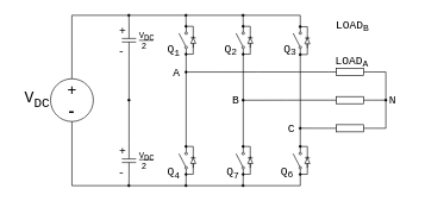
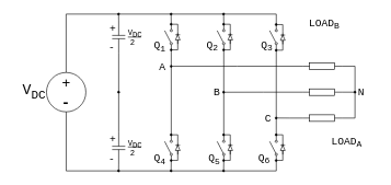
  <mxCell id="0" />
  <mxCell id="1" parent="0" />
  <mxCell id="2" style="edgeStyle=orthogonalEdgeStyle;rounded=0;orthogonalLoop=1;jettySize=auto;html=1;exitX=0;exitY=0.5;exitDx=0;exitDy=0;exitPerimeter=0;endArrow=oval;endFill=1;fontSize=22;endSize=3;" parent="1" source="3" edge="1"><mxGeometry relative="1" as="geometry"><mxPoint x="179.81" y="20.905" as="targetPoint" /></mxGeometry></mxCell>
  <mxCell id="3" value="" style="pointerEvents=1;verticalLabelPosition=bottom;shadow=0;dashed=0;align=center;fillColor=#ffffff;html=1;verticalAlign=top;strokeWidth=1;shape=mxgraph.electrical.capacitors.capacitor_1;fontSize=22;direction=south;" parent="1" vertex="1"><mxGeometry x="170" y="31" width="20" height="50" as="geometry" /></mxCell>
  <mxCell id="4" style="edgeStyle=orthogonalEdgeStyle;rounded=0;orthogonalLoop=1;jettySize=auto;html=1;exitX=1;exitY=0.5;exitDx=0;exitDy=0;exitPerimeter=0;endArrow=oval;endFill=1;fontSize=22;endSize=3;" parent="1" source="6" edge="1"><mxGeometry relative="1" as="geometry"><mxPoint x="179.81" y="259.905" as="targetPoint" /></mxGeometry></mxCell>
  <mxCell id="5" style="edgeStyle=orthogonalEdgeStyle;rounded=0;orthogonalLoop=1;jettySize=auto;html=1;exitX=0;exitY=0.5;exitDx=0;exitDy=0;exitPerimeter=0;entryX=1;entryY=0.5;entryDx=0;entryDy=0;entryPerimeter=0;endArrow=none;endFill=0;fontSize=22;" parent="1" source="20" target="3" edge="1"><mxGeometry relative="1" as="geometry"><Array as="points"><mxPoint x="180" y="140" /></Array></mxGeometry></mxCell>
  <mxCell id="6" value="" style="pointerEvents=1;verticalLabelPosition=bottom;shadow=0;dashed=0;align=center;fillColor=#ffffff;html=1;verticalAlign=top;strokeWidth=1;shape=mxgraph.electrical.capacitors.capacitor_1;fontSize=22;direction=south;" parent="1" vertex="1"><mxGeometry x="170" y="200" width="20" height="50" as="geometry" /></mxCell>
  <mxCell id="7" style="edgeStyle=orthogonalEdgeStyle;rounded=0;orthogonalLoop=1;jettySize=auto;html=1;exitX=1;exitY=0.84;exitDx=0;exitDy=0;exitPerimeter=0;endArrow=oval;endFill=1;fontSize=22;endSize=3;" parent="1" source="9" edge="1"><mxGeometry relative="1" as="geometry"><mxPoint x="259.81" y="20.905" as="targetPoint" /></mxGeometry></mxCell>
  <mxCell id="8" style="edgeStyle=orthogonalEdgeStyle;rounded=0;orthogonalLoop=1;jettySize=auto;html=1;exitX=0;exitY=0.84;exitDx=0;exitDy=0;exitPerimeter=0;entryX=1;entryY=0.84;entryDx=0;entryDy=0;entryPerimeter=0;endArrow=none;endFill=0;fontSize=22;" parent="1" source="9" target="11" edge="1"><mxGeometry relative="1" as="geometry" /></mxCell>
  <mxCell id="9" value="" style="pointerEvents=1;verticalLabelPosition=bottom;shadow=0;dashed=0;align=center;fillColor=#ffffff;html=1;verticalAlign=top;strokeWidth=1;shape=mxgraph.electrical.electro-mechanical.simple_switch;fontSize=22;direction=north;" parent="1" vertex="1"><mxGeometry x="250" y="37" width="12" height="38" as="geometry" /></mxCell>
  <mxCell id="10" style="edgeStyle=orthogonalEdgeStyle;rounded=0;orthogonalLoop=1;jettySize=auto;html=1;exitX=0;exitY=0.84;exitDx=0;exitDy=0;exitPerimeter=0;endArrow=oval;endFill=1;fontSize=22;endSize=3;" parent="1" source="11" edge="1"><mxGeometry relative="1" as="geometry"><mxPoint x="259.81" y="259.905" as="targetPoint" /></mxGeometry></mxCell>
  <mxCell id="11" value="" style="pointerEvents=1;verticalLabelPosition=bottom;shadow=0;dashed=0;align=center;fillColor=#ffffff;html=1;verticalAlign=top;strokeWidth=1;shape=mxgraph.electrical.electro-mechanical.simple_switch;fontSize=22;direction=north;" parent="1" vertex="1"><mxGeometry x="250" y="206" width="12" height="38" as="geometry" /></mxCell>
  <mxCell id="12" value="" style="pointerEvents=1;verticalLabelPosition=bottom;shadow=0;dashed=0;align=center;fillColor=#ffffff;html=1;verticalAlign=top;strokeWidth=1;shape=mxgraph.electrical.electro-mechanical.simple_switch;fontSize=22;direction=north;" parent="1" vertex="1"><mxGeometry x="410" y="37" width="12" height="38" as="geometry" /></mxCell>
  <mxCell id="13" style="edgeStyle=orthogonalEdgeStyle;rounded=0;orthogonalLoop=1;jettySize=auto;html=1;exitX=1;exitY=0.84;exitDx=0;exitDy=0;exitPerimeter=0;entryX=0;entryY=0.84;entryDx=0;entryDy=0;entryPerimeter=0;endArrow=none;endFill=0;fontSize=22;" parent="1" source="14" target="12" edge="1"><mxGeometry relative="1" as="geometry" /></mxCell>
  <mxCell id="14" value="" style="pointerEvents=1;verticalLabelPosition=bottom;shadow=0;dashed=0;align=center;fillColor=#ffffff;html=1;verticalAlign=top;strokeWidth=1;shape=mxgraph.electrical.electro-mechanical.simple_switch;fontSize=22;direction=north;" parent="1" vertex="1"><mxGeometry x="410" y="206" width="12" height="38" as="geometry" /></mxCell>
  <mxCell id="15" style="edgeStyle=orthogonalEdgeStyle;rounded=0;orthogonalLoop=1;jettySize=auto;html=1;exitX=0;exitY=0.5;exitDx=0;exitDy=0;exitPerimeter=0;endArrow=oval;endFill=1;endSize=3;" parent="1" source="17" edge="1"><mxGeometry relative="1" as="geometry"><mxPoint x="260" y="100.558" as="targetPoint" /></mxGeometry></mxCell>
  <mxCell id="16" style="edgeStyle=orthogonalEdgeStyle;rounded=0;orthogonalLoop=1;jettySize=auto;html=1;exitX=1;exitY=0.5;exitDx=0;exitDy=0;exitPerimeter=0;entryX=1;entryY=0.5;entryDx=0;entryDy=0;entryPerimeter=0;endArrow=none;endFill=0;endSize=3;" parent="1" source="17" target="55" edge="1"><mxGeometry relative="1" as="geometry" /></mxCell>
  <mxCell id="17" value="" style="pointerEvents=1;verticalLabelPosition=bottom;shadow=0;dashed=0;align=center;fillColor=#ffffff;html=1;verticalAlign=top;strokeWidth=1;shape=mxgraph.electrical.resistors.resistor_1;fontSize=22;" parent="1" vertex="1"><mxGeometry x="460" y="95.5" width="60" height="10" as="geometry" /></mxCell>
  <mxCell id="18" style="edgeStyle=orthogonalEdgeStyle;rounded=0;orthogonalLoop=1;jettySize=auto;html=1;fontSize=22;endArrow=none;endFill=0;entryX=1;entryY=0.84;entryDx=0;entryDy=0;entryPerimeter=0;exitX=0.397;exitY=-0.003;exitDx=0;exitDy=0;exitPerimeter=0;" parent="1" source="42" target="12" edge="1"><mxGeometry relative="1" as="geometry"><mxPoint x="380" y="21" as="targetPoint" /><Array as="points"><mxPoint x="100" y="21" /><mxPoint x="420" y="21" /></Array><mxPoint x="100" y="90" as="sourcePoint" /></mxGeometry></mxCell>
  <mxCell id="19" style="edgeStyle=orthogonalEdgeStyle;rounded=0;orthogonalLoop=1;jettySize=auto;html=1;exitX=0.5;exitY=1;exitDx=0;exitDy=0;entryX=0;entryY=0.84;entryDx=0;entryDy=0;entryPerimeter=0;endArrow=none;endFill=0;fontSize=22;" parent="1" source="41" target="14" edge="1"><mxGeometry relative="1" as="geometry"><Array as="points"><mxPoint x="100" y="260" /><mxPoint x="420" y="260" /></Array><mxPoint x="99.81" y="209.905" as="sourcePoint" /></mxGeometry></mxCell>
  <mxCell id="20" value="" style="ellipse;whiteSpace=wrap;html=1;aspect=fixed;fillColor=#000000;fontSize=22;" parent="1" vertex="1"><mxGeometry x="178.5" y="138.5" width="3" height="3" as="geometry" /></mxCell>
  <mxCell id="21" style="edgeStyle=orthogonalEdgeStyle;rounded=0;orthogonalLoop=1;jettySize=auto;html=1;exitX=0;exitY=0.5;exitDx=0;exitDy=0;exitPerimeter=0;entryX=0.5;entryY=1;entryDx=0;entryDy=0;endArrow=none;endFill=0;fontSize=22;" parent="1" source="6" target="20" edge="1"><mxGeometry relative="1" as="geometry"><mxPoint x="180" y="159.968" as="sourcePoint" /><mxPoint x="180" y="119.968" as="targetPoint" /><Array as="points" /></mxGeometry></mxCell>
  <mxCell id="22" value="&lt;font face=&quot;Courier New&quot;&gt;V&lt;sub&gt;DC&lt;/sub&gt;&lt;/font&gt;" style="text;html=1;resizable=0;points=[];autosize=1;align=right;verticalAlign=top;spacingTop=-4;fontSize=22;" parent="1" vertex="1"><mxGeometry x="20" y="121" width="50" height="30" as="geometry" /></mxCell>
- <mxCell id="23" value="&lt;font style=&quot;font-size: 16px&quot; face=&quot;Courier New&quot;&gt;LOAD&lt;/font&gt;&lt;font style=&quot;font-size: 16px&quot; face=&quot;Courier New&quot;&gt;&lt;sub&gt;A&lt;/sub&gt;&lt;/font&gt;" style="text;html=1;resizable=0;points=[];autosize=1;align=center;verticalAlign=top;spacingTop=-4;fontSize=16;" parent="1" vertex="1"><mxGeometry x="462" y="72" width="60" height="20" as="geometry" /></mxCell>
+ <mxCell id="23" value="&lt;font style=&quot;font-size: 16px&quot; face=&quot;Courier New&quot;&gt;LOAD&lt;/font&gt;&lt;font style=&quot;font-size: 16px&quot; face=&quot;Courier New&quot;&gt;&lt;sub&gt;A&lt;/sub&gt;&lt;/font&gt;" style="text;html=1;resizable=0;points=[];autosize=1;align=center;verticalAlign=top;spacingTop=-4;fontSize=16;" parent="1" vertex="1"><mxGeometry x="497" y="202" width="60" height="20" as="geometry" /></mxCell>
  <mxCell id="24" value="&lt;font face=&quot;Courier New&quot;&gt;Q&lt;sub&gt;1&lt;/sub&gt;&lt;/font&gt;" style="text;html=1;resizable=0;points=[];autosize=1;align=left;verticalAlign=top;spacingTop=-4;fontSize=16;" parent="1" vertex="1"><mxGeometry x="232" y="56" width="30" height="20" as="geometry" /></mxCell>
  <mxCell id="25" value="&lt;font face=&quot;Courier New&quot;&gt;Q&lt;sub&gt;3&lt;/sub&gt;&lt;/font&gt;" style="text;html=1;resizable=0;points=[];autosize=1;align=left;verticalAlign=top;spacingTop=-4;fontSize=16;" parent="1" vertex="1"><mxGeometry x="395" y="55" width="30" height="20" as="geometry" /></mxCell>
  <mxCell id="26" value="&lt;font face=&quot;Courier New&quot;&gt;Q&lt;sub&gt;6&lt;/sub&gt;&lt;/font&gt;" style="text;html=1;resizable=0;points=[];autosize=1;align=left;verticalAlign=top;spacingTop=-4;fontSize=16;" parent="1" vertex="1"><mxGeometry x="391" y="226.5" width="30" height="20" as="geometry" /></mxCell>
  <mxCell id="27" value="&lt;font face=&quot;Courier New&quot;&gt;Q&lt;sub&gt;4&lt;/sub&gt;&lt;/font&gt;" style="text;html=1;resizable=0;points=[];autosize=1;align=left;verticalAlign=top;spacingTop=-4;fontSize=16;" parent="1" vertex="1"><mxGeometry x="232" y="227.5" width="30" height="20" as="geometry" /></mxCell>
  <mxCell id="28" value="" style="group" parent="1" vertex="1" connectable="0"><mxGeometry x="166.5" y="40" width="50" height="35" as="geometry" /></mxCell>
  <mxCell id="29" value="" style="endArrow=none;html=1;fontSize=16;" parent="28" edge="1"><mxGeometry width="50" height="50" relative="1" as="geometry"><mxPoint x="27.5" y="16" as="sourcePoint" /><mxPoint x="47.5" y="16" as="targetPoint" /></mxGeometry></mxCell>
  <mxCell id="30" value="&lt;font style=&quot;font-size: 12px;&quot; face=&quot;Courier New&quot;&gt;V&lt;sub style=&quot;font-size: 12px;&quot;&gt;DC&lt;/sub&gt;&lt;/font&gt;" style="text;html=1;resizable=0;points=[];autosize=1;align=right;verticalAlign=top;spacingTop=-4;fontSize=12;" parent="28" vertex="1"><mxGeometry width="50" height="30" as="geometry" /></mxCell>
  <mxCell id="31" value="&lt;font face=&quot;Courier New&quot;&gt;2&lt;/font&gt;" style="text;html=1;resizable=0;points=[];autosize=1;align=left;verticalAlign=top;spacingTop=-4;fontSize=12;" parent="28" vertex="1"><mxGeometry x="29" y="15" width="20" height="20" as="geometry" /></mxCell>
  <mxCell id="32" value="" style="group" parent="1" vertex="1" connectable="0"><mxGeometry x="166.5" y="207.5" width="50" height="35" as="geometry" /></mxCell>
  <mxCell id="33" value="" style="endArrow=none;html=1;fontSize=16;" parent="32" edge="1"><mxGeometry width="50" height="50" relative="1" as="geometry"><mxPoint x="27.5" y="16" as="sourcePoint" /><mxPoint x="47.5" y="16" as="targetPoint" /></mxGeometry></mxCell>
  <mxCell id="34" value="&lt;font style=&quot;font-size: 12px;&quot; face=&quot;Courier New&quot;&gt;V&lt;sub style=&quot;font-size: 12px;&quot;&gt;DC&lt;/sub&gt;&lt;/font&gt;" style="text;html=1;resizable=0;points=[];autosize=1;align=right;verticalAlign=top;spacingTop=-4;fontSize=12;" parent="32" vertex="1"><mxGeometry width="50" height="30" as="geometry" /></mxCell>
  <mxCell id="35" value="&lt;font face=&quot;Courier New&quot;&gt;2&lt;/font&gt;" style="text;html=1;resizable=0;points=[];autosize=1;align=left;verticalAlign=top;spacingTop=-4;fontSize=12;" parent="32" vertex="1"><mxGeometry x="29" y="15" width="20" height="20" as="geometry" /></mxCell>
  <mxCell id="36" value="&lt;font style=&quot;font-size: 16px;&quot; face=&quot;Courier New&quot;&gt;+&lt;/font&gt;" style="text;html=1;resizable=0;points=[];autosize=1;align=right;verticalAlign=top;spacingTop=-4;fontSize=16;" parent="1" vertex="1"><mxGeometry x="157" y="30" width="20" height="20" as="geometry" /></mxCell>
  <mxCell id="37" value="&lt;font style=&quot;font-size: 16px;&quot; face=&quot;Courier New&quot;&gt;+&lt;/font&gt;" style="text;html=1;resizable=0;points=[];autosize=1;align=right;verticalAlign=top;spacingTop=-4;fontSize=16;" parent="1" vertex="1"><mxGeometry x="157" y="199" width="20" height="20" as="geometry" /></mxCell>
  <mxCell id="38" value="&lt;font face=&quot;Courier New&quot;&gt;-&lt;/font&gt;" style="text;html=1;resizable=0;points=[];autosize=1;align=left;verticalAlign=top;spacingTop=-4;fontSize=16;" parent="1" vertex="1"><mxGeometry x="162.5" y="229" width="30" height="20" as="geometry" /></mxCell>
  <mxCell id="39" value="&lt;font face=&quot;Courier New&quot;&gt;-&lt;/font&gt;" style="text;html=1;resizable=0;points=[];autosize=1;align=left;verticalAlign=top;spacingTop=-4;fontSize=16;" parent="1" vertex="1"><mxGeometry x="162.5" y="59" width="30" height="20" as="geometry" /></mxCell>
  <mxCell id="40" value="" style="group" parent="1" vertex="1" connectable="0"><mxGeometry x="70" y="110" width="60" height="60" as="geometry" /></mxCell>
  <mxCell id="41" value="" style="ellipse;whiteSpace=wrap;html=1;aspect=fixed;fillColor=none;" parent="40" vertex="1"><mxGeometry width="60" height="60" as="geometry" /></mxCell>
  <mxCell id="42" value="+" style="text;html=1;resizable=0;points=[];autosize=1;align=left;verticalAlign=top;spacingTop=-4;fontStyle=0;fontSize=22;" parent="40" vertex="1"><mxGeometry x="22" width="20" height="20" as="geometry" /></mxCell>
  <mxCell id="43" value="&lt;font style=&quot;font-size: 22px;&quot; face=&quot;Courier New&quot;&gt;-&lt;/font&gt;" style="text;html=1;resizable=0;points=[];autosize=1;align=left;verticalAlign=top;spacingTop=-4;fontSize=22;fontStyle=1" parent="40" vertex="1"><mxGeometry x="21" y="31" width="30" height="20" as="geometry" /></mxCell>
  <mxCell id="44" style="edgeStyle=orthogonalEdgeStyle;rounded=0;orthogonalLoop=1;jettySize=auto;html=1;exitX=1;exitY=0.84;exitDx=0;exitDy=0;exitPerimeter=0;endArrow=oval;endFill=1;fontSize=22;endSize=3;" parent="1" source="46" edge="1"><mxGeometry relative="1" as="geometry"><mxPoint x="339.81" y="20.857" as="targetPoint" /></mxGeometry></mxCell>
  <mxCell id="45" style="edgeStyle=orthogonalEdgeStyle;rounded=0;orthogonalLoop=1;jettySize=auto;html=1;exitX=0;exitY=0.84;exitDx=0;exitDy=0;exitPerimeter=0;entryX=1;entryY=0.84;entryDx=0;entryDy=0;entryPerimeter=0;endArrow=none;endFill=0;fontSize=22;" parent="1" source="46" target="48" edge="1"><mxGeometry relative="1" as="geometry" /></mxCell>
  <mxCell id="46" value="" style="pointerEvents=1;verticalLabelPosition=bottom;shadow=0;dashed=0;align=center;fillColor=#ffffff;html=1;verticalAlign=top;strokeWidth=1;shape=mxgraph.electrical.electro-mechanical.simple_switch;fontSize=22;direction=north;" parent="1" vertex="1"><mxGeometry x="330" y="37" width="12" height="38" as="geometry" /></mxCell>
  <mxCell id="47" style="edgeStyle=orthogonalEdgeStyle;rounded=0;orthogonalLoop=1;jettySize=auto;html=1;exitX=0;exitY=0.84;exitDx=0;exitDy=0;exitPerimeter=0;endArrow=oval;endFill=1;fontSize=22;endSize=3;" parent="1" source="48" edge="1"><mxGeometry relative="1" as="geometry"><mxPoint x="339.81" y="259.905" as="targetPoint" /></mxGeometry></mxCell>
  <mxCell id="48" value="" style="pointerEvents=1;verticalLabelPosition=bottom;shadow=0;dashed=0;align=center;fillColor=#ffffff;html=1;verticalAlign=top;strokeWidth=1;shape=mxgraph.electrical.electro-mechanical.simple_switch;fontSize=22;direction=north;" parent="1" vertex="1"><mxGeometry x="330" y="206" width="12" height="38" as="geometry" /></mxCell>
  <mxCell id="49" value="&lt;font face=&quot;Courier New&quot;&gt;Q&lt;sub&gt;2&lt;/sub&gt;&lt;/font&gt;" style="text;html=1;resizable=0;points=[];autosize=1;align=left;verticalAlign=top;spacingTop=-4;fontSize=16;" parent="1" vertex="1"><mxGeometry x="312" y="55" width="30" height="20" as="geometry" /></mxCell>
- <mxCell id="50" value="&lt;font face=&quot;Courier New&quot;&gt;Q&lt;sub&gt;7&lt;/sub&gt;&lt;/font&gt;" style="text;html=1;resizable=0;points=[];autosize=1;align=left;verticalAlign=top;spacingTop=-4;fontSize=16;" parent="1" vertex="1"><mxGeometry x="315" y="227.5" width="30" height="20" as="geometry" /></mxCell>
+ <mxCell id="50" value="&lt;font face=&quot;Courier New&quot;&gt;Q&lt;sub&gt;5&lt;/sub&gt;&lt;/font&gt;" style="text;html=1;resizable=0;points=[];autosize=1;align=left;verticalAlign=top;spacingTop=-4;fontSize=16;" parent="1" vertex="1"><mxGeometry x="315" y="227.5" width="30" height="20" as="geometry" /></mxCell>
  <mxCell id="51" style="edgeStyle=orthogonalEdgeStyle;rounded=0;orthogonalLoop=1;jettySize=auto;html=1;exitX=0;exitY=0.5;exitDx=0;exitDy=0;exitPerimeter=0;endArrow=oval;endFill=1;endSize=3;" parent="1" source="53" edge="1"><mxGeometry relative="1" as="geometry"><mxPoint x="340" y="140.093" as="targetPoint" /></mxGeometry></mxCell>
  <mxCell id="52" style="edgeStyle=orthogonalEdgeStyle;rounded=0;orthogonalLoop=1;jettySize=auto;html=1;exitX=1;exitY=0.5;exitDx=0;exitDy=0;exitPerimeter=0;endArrow=oval;endFill=1;endSize=3;" parent="1" source="53" edge="1"><mxGeometry relative="1" as="geometry"><mxPoint x="539.953" y="140.093" as="targetPoint" /></mxGeometry></mxCell>
  <mxCell id="53" value="" style="pointerEvents=1;verticalLabelPosition=bottom;shadow=0;dashed=0;align=center;fillColor=#ffffff;html=1;verticalAlign=top;strokeWidth=1;shape=mxgraph.electrical.resistors.resistor_1;fontSize=22;" parent="1" vertex="1"><mxGeometry x="460" y="135" width="60" height="10" as="geometry" /></mxCell>
  <mxCell id="54" style="edgeStyle=orthogonalEdgeStyle;rounded=0;orthogonalLoop=1;jettySize=auto;html=1;exitX=0;exitY=0.5;exitDx=0;exitDy=0;exitPerimeter=0;endArrow=oval;endFill=1;endSize=3;" parent="1" source="55" edge="1"><mxGeometry relative="1" as="geometry"><mxPoint x="419.953" y="179.395" as="targetPoint" /></mxGeometry></mxCell>
  <mxCell id="55" value="" style="pointerEvents=1;verticalLabelPosition=bottom;shadow=0;dashed=0;align=center;fillColor=#ffffff;html=1;verticalAlign=top;strokeWidth=1;shape=mxgraph.electrical.resistors.resistor_1;fontSize=22;" parent="1" vertex="1"><mxGeometry x="460" y="174.5" width="60" height="10" as="geometry" /></mxCell>
  <mxCell id="56" value="&lt;font style=&quot;font-size: 16px&quot; face=&quot;Courier New&quot;&gt;LOAD&lt;/font&gt;&lt;sub&gt;&lt;font face=&quot;Courier New&quot;&gt;B&lt;/font&gt;&lt;/sub&gt;" style="text;html=1;resizable=0;points=[];autosize=1;align=center;verticalAlign=top;spacingTop=-4;fontSize=16;" parent="1" vertex="1"><mxGeometry x="463" y="22" width="60" height="20" as="geometry" /></mxCell>
  <mxCell id="57" value="&lt;font style=&quot;font-size: 16px&quot; face=&quot;Courier New&quot;&gt;N&lt;/font&gt;" style="text;html=1;resizable=0;points=[];autosize=1;align=left;verticalAlign=top;spacingTop=-4;" parent="1" vertex="1"><mxGeometry x="543" y="129.5" width="30" height="20" as="geometry" /></mxCell>
  <mxCell id="58" value="&lt;font style=&quot;font-size: 16px&quot; face=&quot;Courier New&quot;&gt;A&lt;/font&gt;" style="text;html=1;resizable=0;points=[];autosize=1;align=left;verticalAlign=top;spacingTop=-4;" parent="1" vertex="1"><mxGeometry x="240" y="90" width="30" height="20" as="geometry" /></mxCell>
  <mxCell id="59" value="&lt;font style=&quot;font-size: 16px&quot; face=&quot;Courier New&quot;&gt;B&lt;/font&gt;" style="text;html=1;resizable=0;points=[];autosize=1;align=left;verticalAlign=top;spacingTop=-4;" parent="1" vertex="1"><mxGeometry x="323" y="130" width="30" height="20" as="geometry" /></mxCell>
  <mxCell id="60" value="&lt;font style=&quot;font-size: 16px&quot; face=&quot;Courier New&quot;&gt;C&lt;/font&gt;" style="text;html=1;resizable=0;points=[];autosize=1;align=left;verticalAlign=top;spacingTop=-4;" parent="1" vertex="1"><mxGeometry x="401" y="169.5" width="30" height="20" as="geometry" /></mxCell>
  <mxCell id="61" style="edgeStyle=orthogonalEdgeStyle;rounded=0;orthogonalLoop=1;jettySize=auto;html=1;exitX=1;exitY=0.5;exitDx=0;exitDy=0;exitPerimeter=0;startSize=5;endArrow=oval;endFill=1;endSize=3;" edge="1" parent="1" source="63"><mxGeometry relative="1" as="geometry"><mxPoint x="259.953" y="36.477" as="targetPoint" /><Array as="points"><mxPoint x="270" y="36.5" /></Array></mxGeometry></mxCell>
  <mxCell id="62" style="edgeStyle=orthogonalEdgeStyle;rounded=0;orthogonalLoop=1;jettySize=auto;html=1;exitX=0;exitY=0.5;exitDx=0;exitDy=0;exitPerimeter=0;startSize=5;endArrow=oval;endFill=1;endSize=3;" edge="1" parent="1"><mxGeometry relative="1" as="geometry"><mxPoint x="259.953" y="75.547" as="targetPoint" /><mxPoint x="269.953" y="50.43" as="sourcePoint" /><Array as="points"><mxPoint x="270" y="75.5" /></Array></mxGeometry></mxCell>
  <mxCell id="63" value="" style="pointerEvents=1;fillColor=#000000;verticalLabelPosition=bottom;shadow=0;dashed=0;align=center;fillColor=#ffffff;html=1;verticalAlign=top;strokeWidth=1;shape=mxgraph.electrical.diodes.diode;direction=north;" vertex="1" parent="1"><mxGeometry x="266.5" y="46.5" width="7" height="20" as="geometry" /></mxCell>
  <mxCell id="64" style="edgeStyle=orthogonalEdgeStyle;rounded=0;orthogonalLoop=1;jettySize=auto;html=1;exitX=1;exitY=0.5;exitDx=0;exitDy=0;exitPerimeter=0;startSize=5;endArrow=oval;endFill=1;endSize=3;" edge="1" parent="1" source="66"><mxGeometry relative="1" as="geometry"><mxPoint x="339.953" y="36.477" as="targetPoint" /><Array as="points"><mxPoint x="350" y="36.5" /></Array></mxGeometry></mxCell>
  <mxCell id="65" style="edgeStyle=orthogonalEdgeStyle;rounded=0;orthogonalLoop=1;jettySize=auto;html=1;exitX=0;exitY=0.5;exitDx=0;exitDy=0;exitPerimeter=0;startSize=5;endArrow=oval;endFill=1;endSize=3;" edge="1" parent="1"><mxGeometry relative="1" as="geometry"><mxPoint x="339.953" y="75.547" as="targetPoint" /><mxPoint x="349.953" y="50.43" as="sourcePoint" /><Array as="points"><mxPoint x="350" y="75.5" /></Array></mxGeometry></mxCell>
  <mxCell id="66" value="" style="pointerEvents=1;fillColor=#000000;verticalLabelPosition=bottom;shadow=0;dashed=0;align=center;fillColor=#ffffff;html=1;verticalAlign=top;strokeWidth=1;shape=mxgraph.electrical.diodes.diode;direction=north;" vertex="1" parent="1"><mxGeometry x="346.5" y="46.5" width="7" height="20" as="geometry" /></mxCell>
  <mxCell id="67" style="edgeStyle=orthogonalEdgeStyle;rounded=0;orthogonalLoop=1;jettySize=auto;html=1;exitX=1;exitY=0.5;exitDx=0;exitDy=0;exitPerimeter=0;startSize=5;endArrow=oval;endFill=1;endSize=3;" edge="1" parent="1" source="69"><mxGeometry relative="1" as="geometry"><mxPoint x="419.953" y="36.977" as="targetPoint" /><Array as="points"><mxPoint x="430" y="37" /></Array></mxGeometry></mxCell>
  <mxCell id="68" style="edgeStyle=orthogonalEdgeStyle;rounded=0;orthogonalLoop=1;jettySize=auto;html=1;exitX=0;exitY=0.5;exitDx=0;exitDy=0;exitPerimeter=0;startSize=5;endArrow=oval;endFill=1;endSize=3;" edge="1" parent="1"><mxGeometry relative="1" as="geometry"><mxPoint x="419.953" y="76.047" as="targetPoint" /><mxPoint x="429.953" y="50.93" as="sourcePoint" /><Array as="points"><mxPoint x="430" y="76" /></Array></mxGeometry></mxCell>
  <mxCell id="69" value="" style="pointerEvents=1;fillColor=#000000;verticalLabelPosition=bottom;shadow=0;dashed=0;align=center;fillColor=#ffffff;html=1;verticalAlign=top;strokeWidth=1;shape=mxgraph.electrical.diodes.diode;direction=north;" vertex="1" parent="1"><mxGeometry x="426.5" y="47" width="7" height="20" as="geometry" /></mxCell>
  <mxCell id="70" style="edgeStyle=orthogonalEdgeStyle;rounded=0;orthogonalLoop=1;jettySize=auto;html=1;exitX=1;exitY=0.5;exitDx=0;exitDy=0;exitPerimeter=0;startSize=5;endArrow=oval;endFill=1;endSize=3;" edge="1" parent="1" source="72"><mxGeometry relative="1" as="geometry"><mxPoint x="259.953" y="204.977" as="targetPoint" /><Array as="points"><mxPoint x="270" y="205" /></Array></mxGeometry></mxCell>
  <mxCell id="71" style="edgeStyle=orthogonalEdgeStyle;rounded=0;orthogonalLoop=1;jettySize=auto;html=1;exitX=0;exitY=0.5;exitDx=0;exitDy=0;exitPerimeter=0;startSize=5;endArrow=oval;endFill=1;endSize=3;" edge="1" parent="1"><mxGeometry relative="1" as="geometry"><mxPoint x="259.953" y="244.047" as="targetPoint" /><mxPoint x="269.953" y="218.93" as="sourcePoint" /><Array as="points"><mxPoint x="270" y="244" /></Array></mxGeometry></mxCell>
  <mxCell id="72" value="" style="pointerEvents=1;fillColor=#000000;verticalLabelPosition=bottom;shadow=0;dashed=0;align=center;fillColor=#ffffff;html=1;verticalAlign=top;strokeWidth=1;shape=mxgraph.electrical.diodes.diode;direction=north;" vertex="1" parent="1"><mxGeometry x="266.5" y="215" width="7" height="20" as="geometry" /></mxCell>
  <mxCell id="73" style="edgeStyle=orthogonalEdgeStyle;rounded=0;orthogonalLoop=1;jettySize=auto;html=1;exitX=1;exitY=0.5;exitDx=0;exitDy=0;exitPerimeter=0;startSize=5;endArrow=oval;endFill=1;endSize=3;" edge="1" parent="1" source="75"><mxGeometry relative="1" as="geometry"><mxPoint x="339.953" y="204.977" as="targetPoint" /><Array as="points"><mxPoint x="350" y="205" /></Array></mxGeometry></mxCell>
  <mxCell id="74" style="edgeStyle=orthogonalEdgeStyle;rounded=0;orthogonalLoop=1;jettySize=auto;html=1;exitX=0;exitY=0.5;exitDx=0;exitDy=0;exitPerimeter=0;startSize=5;endArrow=oval;endFill=1;endSize=3;" edge="1" parent="1"><mxGeometry relative="1" as="geometry"><mxPoint x="339.953" y="244.047" as="targetPoint" /><mxPoint x="349.953" y="218.93" as="sourcePoint" /><Array as="points"><mxPoint x="350" y="244" /></Array></mxGeometry></mxCell>
  <mxCell id="75" value="" style="pointerEvents=1;fillColor=#000000;verticalLabelPosition=bottom;shadow=0;dashed=0;align=center;fillColor=#ffffff;html=1;verticalAlign=top;strokeWidth=1;shape=mxgraph.electrical.diodes.diode;direction=north;" vertex="1" parent="1"><mxGeometry x="346.5" y="215" width="7" height="20" as="geometry" /></mxCell>
  <mxCell id="76" style="edgeStyle=orthogonalEdgeStyle;rounded=0;orthogonalLoop=1;jettySize=auto;html=1;exitX=1;exitY=0.5;exitDx=0;exitDy=0;exitPerimeter=0;startSize=5;endArrow=oval;endFill=1;endSize=3;" edge="1" parent="1" source="78"><mxGeometry relative="1" as="geometry"><mxPoint x="419.953" y="204.977" as="targetPoint" /><Array as="points"><mxPoint x="430" y="205" /></Array></mxGeometry></mxCell>
  <mxCell id="77" style="edgeStyle=orthogonalEdgeStyle;rounded=0;orthogonalLoop=1;jettySize=auto;html=1;exitX=0;exitY=0.5;exitDx=0;exitDy=0;exitPerimeter=0;startSize=5;endArrow=oval;endFill=1;endSize=3;" edge="1" parent="1"><mxGeometry relative="1" as="geometry"><mxPoint x="419.953" y="244.047" as="targetPoint" /><mxPoint x="429.953" y="218.93" as="sourcePoint" /><Array as="points"><mxPoint x="430" y="244" /></Array></mxGeometry></mxCell>
  <mxCell id="78" value="" style="pointerEvents=1;fillColor=#000000;verticalLabelPosition=bottom;shadow=0;dashed=0;align=center;fillColor=#ffffff;html=1;verticalAlign=top;strokeWidth=1;shape=mxgraph.electrical.diodes.diode;direction=north;" vertex="1" parent="1"><mxGeometry x="426.5" y="215" width="7" height="20" as="geometry" /></mxCell>
